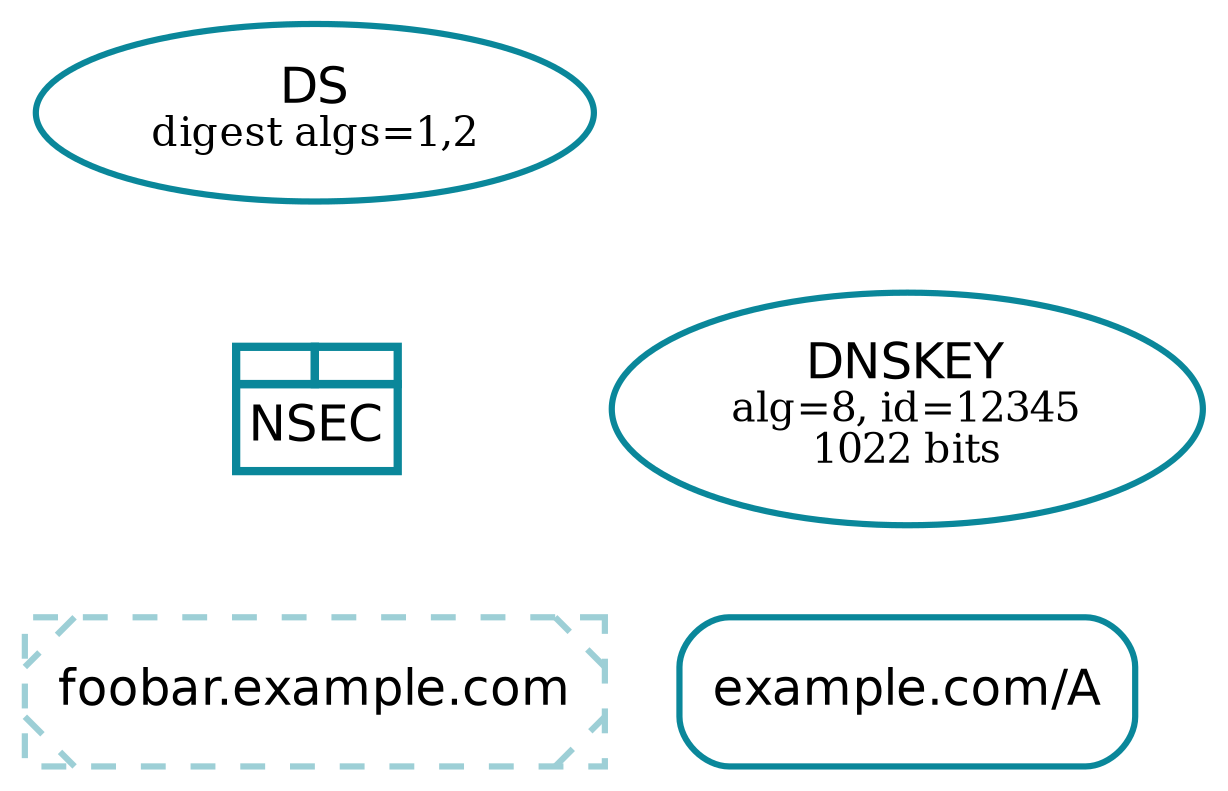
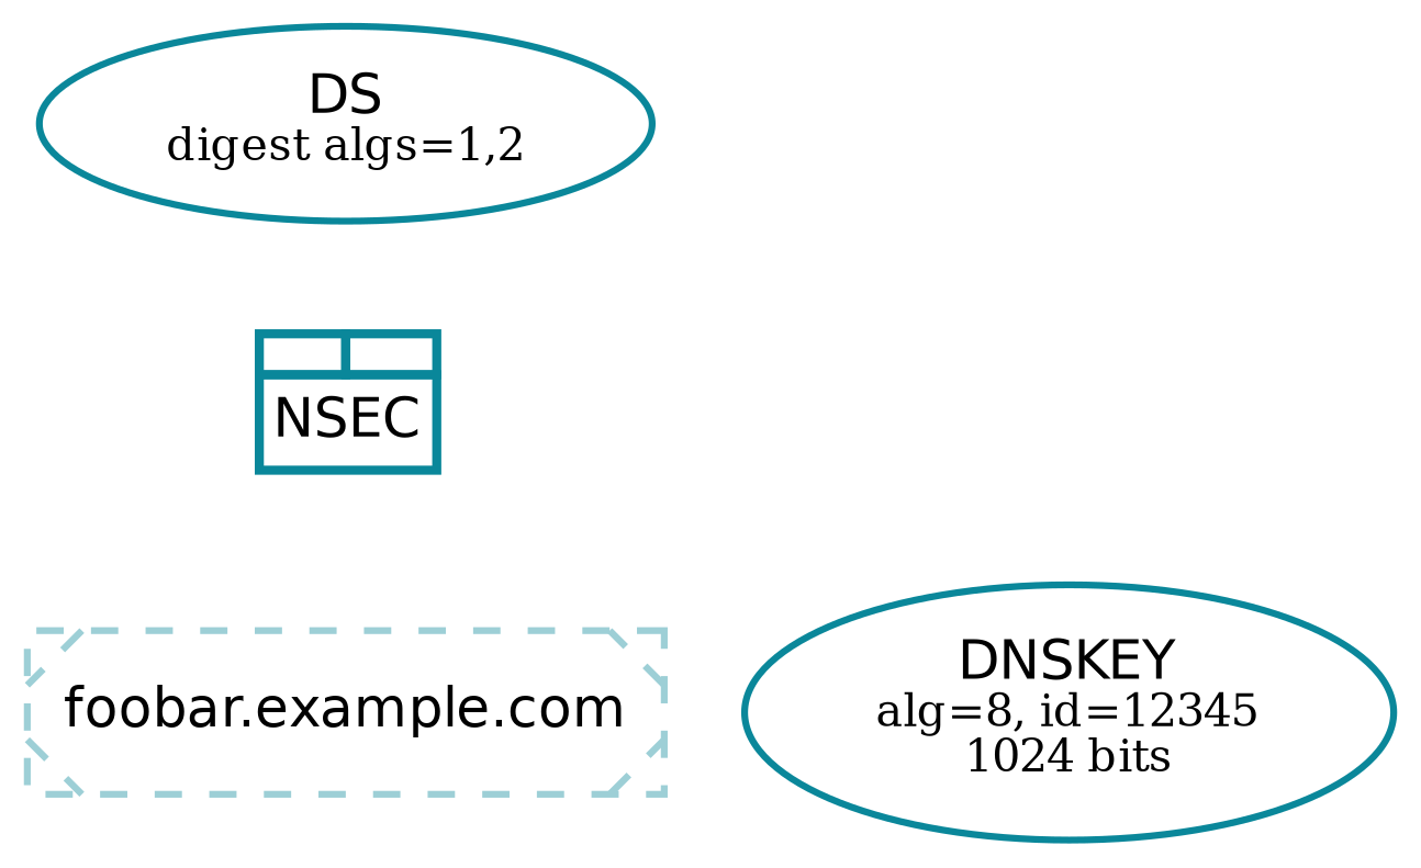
  digraph {
    compound=true
    rankdir=BT
    ranksep=0.3
    node [color="#0a879a" fillcolor="#ffffff" penwidth=1.5 shape=ellipse style=filled]
    edge [penwidth=1.5 style=invis]
    n1 [label=<<FONT POINT-SIZE="12" FACE="Helvetica">DS</FONT><BR/><FONT POINT-SIZE="10">digest algs=1,2</FONT>>]
-   n2 [label=<<FONT POINT-SIZE="12" FACE="Helvetica">DNSKEY</FONT><BR/><FONT POINT-SIZE="10">alg=8, id=12345<BR/>1022 bits</FONT>>]
+   n2 [label=<<FONT POINT-SIZE="12" FACE="Helvetica">DNSKEY</FONT><BR/><FONT POINT-SIZE="10">alg=8, id=12345<BR/>1024 bits</FONT>>]
    n3 [label=<<TABLE COLOR="#0a879a" BORDER="0" CELLSPACING="-2" CELLPADDING="0" BGCOLOR="#ffffff"><TR> <TD PORT="nsec1" BORDER="2"><FONT POINT-SIZE="6"> </FONT></TD> <TD PORT="nsec2" BORDER="2"><FONT POINT-SIZE="6"> </FONT></TD> </TR><TR><TD COLSPAN="2" BORDER="2" CELLPADDING="3"><FONT POINT-SIZE="12" FACE="Helvetica">NSEC</FONT></TD></TR> </TABLE>> shape=none]
-   n4 [label=<<FONT POINT-SIZE="12" FACE="Helvetica">example.com/A</FONT>> shape=rectangle style="rounded,filled"]
    n5 [color="#9dcfd6" label=<<FONT POINT-SIZE="12" FACE="Helvetica">foobar.example.com</FONT>> shape=rectangle style="rounded,filled,dashed,diagonals"]
    n3 -> n1
-   n4 -> n2
    n5 -> n3
  }
